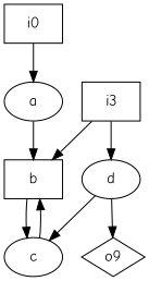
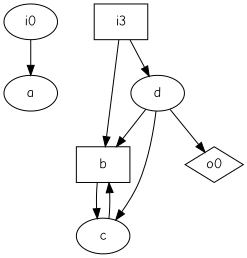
  digraph {
    fontname="Comic Neue"
    node [fontname="Comic Neue"]
    edge [fontname="Comic Neue"]
    n1 [label=a]
    n2 [label=b shape=box]
    n3 [label=c]
    n4 [label=d]
-   n5 [label=o9 shape=diamond]
-   n6 [label=i0 shape=box]
+   n5 [label=o0 shape=diamond]
+   n6 [label=i0 shape=ellipse]
    n7 [label=i3 shape=box]
-   n1 -> n2
+   n4 -> n2
    n2 -> n3
    n3 -> n2
    n4 -> n3
    n4 -> n5
    n6 -> n1
    n7 -> n2
    n7 -> n4
  }
